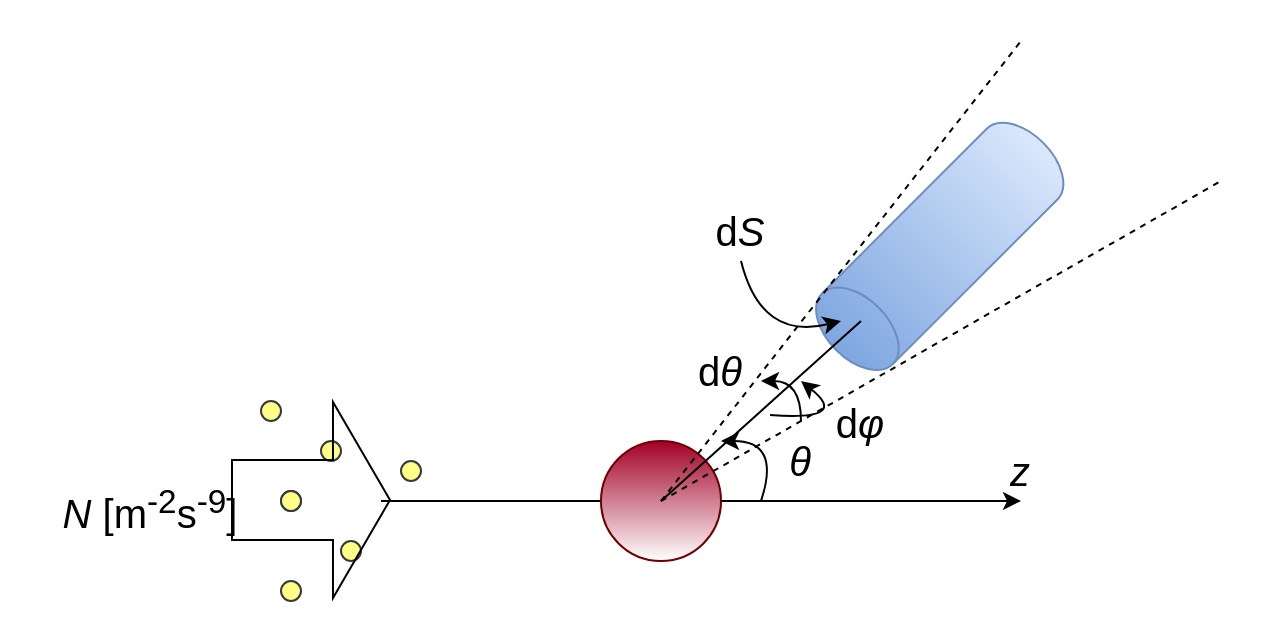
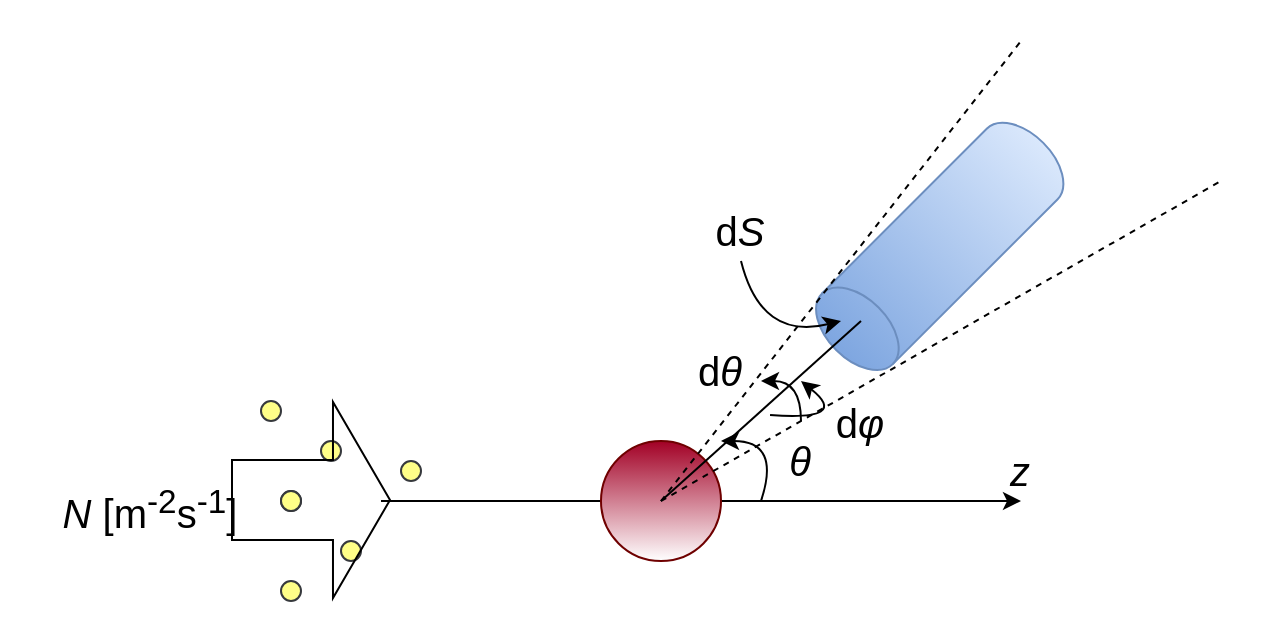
  <mxCell id="0" />
  <mxCell id="1" parent="0" />
  <mxCell id="2" value="" style="endArrow=classic;html=1;rounded=0;" edge="1" parent="1"><mxGeometry width="50" height="50" relative="1" as="geometry"><mxPoint x="190" y="250" as="sourcePoint" /><mxPoint x="510" y="250" as="targetPoint" /></mxGeometry></mxCell>
  <mxCell id="3" value="" style="ellipse;whiteSpace=wrap;html=1;aspect=fixed;fillColor=#a20025;strokeColor=#6F0000;fontColor=#ffffff;gradientColor=#FFFFFF;" vertex="1" parent="1"><mxGeometry x="300" y="220" width="60" height="60" as="geometry" /></mxCell>
  <mxCell id="4" value="" style="ellipse;whiteSpace=wrap;html=1;aspect=fixed;fillColor=#ffff88;strokeColor=#36393d;" vertex="1" parent="1"><mxGeometry x="160" y="220" width="10" height="10" as="geometry" /></mxCell>
  <mxCell id="5" value="" style="shape=cylinder3;whiteSpace=wrap;html=1;boundedLbl=1;backgroundOutline=1;size=15;rotation=-135;fillColor=#dae8fc;strokeColor=#6c8ebf;gradientColor=#7ea6e0;gradientDirection=north;" vertex="1" parent="1"><mxGeometry x="444.36" y="49.49" width="50" height="146.46" as="geometry" /></mxCell>
  <mxCell id="6" value="" style="ellipse;whiteSpace=wrap;html=1;aspect=fixed;fillColor=#ffff88;strokeColor=#36393d;" vertex="1" parent="1"><mxGeometry x="140" y="245" width="10" height="10" as="geometry" /></mxCell>
  <mxCell id="7" value="" style="ellipse;whiteSpace=wrap;html=1;aspect=fixed;fillColor=#ffff88;strokeColor=#36393d;" vertex="1" parent="1"><mxGeometry x="140" y="245" width="10" height="10" as="geometry" /></mxCell>
  <mxCell id="8" value="" style="ellipse;whiteSpace=wrap;html=1;aspect=fixed;fillColor=#ffff88;strokeColor=#36393d;" vertex="1" parent="1"><mxGeometry x="170" y="270" width="10" height="10" as="geometry" /></mxCell>
  <mxCell id="9" value="" style="ellipse;whiteSpace=wrap;html=1;aspect=fixed;fillColor=#ffff88;strokeColor=#36393d;" vertex="1" parent="1"><mxGeometry x="200" y="230" width="10" height="10" as="geometry" /></mxCell>
  <mxCell id="10" value="" style="ellipse;whiteSpace=wrap;html=1;aspect=fixed;fillColor=#ffff88;strokeColor=#36393d;" vertex="1" parent="1"><mxGeometry x="130" y="200" width="10" height="10" as="geometry" /></mxCell>
  <mxCell id="11" value="" style="ellipse;whiteSpace=wrap;html=1;aspect=fixed;fillColor=#ffff88;strokeColor=#36393d;" vertex="1" parent="1"><mxGeometry x="140" y="290" width="10" height="10" as="geometry" /></mxCell>
  <mxCell id="12" value="" style="shape=flexArrow;endArrow=classic;html=1;rounded=0;endWidth=57;endSize=9.17;width=40;" edge="1" parent="1"><mxGeometry width="50" height="50" relative="1" as="geometry"><mxPoint x="115" y="249.5" as="sourcePoint" /><mxPoint x="195" y="249.5" as="targetPoint" /></mxGeometry></mxCell>
  <mxCell id="13" value="" style="endArrow=none;html=1;rounded=0;" edge="1" parent="1"><mxGeometry width="50" height="50" relative="1" as="geometry"><mxPoint x="330" y="250" as="sourcePoint" /><mxPoint x="430" y="160" as="targetPoint" /></mxGeometry></mxCell>
  <mxCell id="14" value="" style="curved=1;endArrow=classic;html=1;rounded=0;" edge="1" parent="1"><mxGeometry width="50" height="50" relative="1" as="geometry"><mxPoint x="380" y="250" as="sourcePoint" /><mxPoint x="360" y="220" as="targetPoint" /><Array as="points"><mxPoint x="390" y="220" /></Array></mxGeometry></mxCell>
  <mxCell id="15" value="&lt;i style=&quot;font-size: 20px;&quot;&gt;θ&lt;/i&gt;" style="text;html=1;align=center;verticalAlign=middle;whiteSpace=wrap;rounded=0;" vertex="1" parent="1"><mxGeometry x="370" y="215" width="60" height="30" as="geometry" /></mxCell>
  <mxCell id="16" value="&lt;span style=&quot;font-size: 20px;&quot;&gt;&lt;i&gt;z&lt;/i&gt;&lt;/span&gt;" style="text;html=1;align=center;verticalAlign=middle;whiteSpace=wrap;rounded=0;" vertex="1" parent="1"><mxGeometry x="480" y="220" width="60" height="30" as="geometry" /></mxCell>
- <mxCell id="17" value="&lt;span style=&quot;font-size: 20px;&quot;&gt;&lt;i&gt;N &lt;/i&gt;[m&lt;sup&gt;-2&lt;/sup&gt;s&lt;sup&gt;-9&lt;/sup&gt;]&lt;/span&gt;" style="text;html=1;align=center;verticalAlign=middle;whiteSpace=wrap;rounded=0;" vertex="1" parent="1"><mxGeometry x="20" y="240" width="110" height="30" as="geometry" /></mxCell>
+ <mxCell id="17" value="&lt;span style=&quot;font-size: 20px;&quot;&gt;&lt;i&gt;N &lt;/i&gt;[m&lt;sup&gt;-2&lt;/sup&gt;s&lt;sup&gt;-1&lt;/sup&gt;]&lt;/span&gt;" style="text;html=1;align=center;verticalAlign=middle;whiteSpace=wrap;rounded=0;" vertex="1" parent="1"><mxGeometry x="20" y="240" width="110" height="30" as="geometry" /></mxCell>
  <mxCell id="18" value="" style="curved=1;endArrow=classic;html=1;rounded=0;" edge="1" parent="1"><mxGeometry width="50" height="50" relative="1" as="geometry"><mxPoint x="370" y="130" as="sourcePoint" /><mxPoint x="420" y="160" as="targetPoint" /><Array as="points"><mxPoint x="380" y="170" /></Array></mxGeometry></mxCell>
  <mxCell id="19" value="&lt;span style=&quot;font-size: 20px;&quot;&gt;d&lt;i&gt;S&lt;/i&gt;&lt;/span&gt;" style="text;html=1;align=center;verticalAlign=middle;whiteSpace=wrap;rounded=0;" vertex="1" parent="1"><mxGeometry x="340" y="100" width="60" height="30" as="geometry" /></mxCell>
  <mxCell id="20" value="" style="endArrow=none;dashed=1;html=1;rounded=0;" edge="1" parent="1"><mxGeometry width="50" height="50" relative="1" as="geometry"><mxPoint x="330" y="250" as="sourcePoint" /><mxPoint x="610" y="90" as="targetPoint" /></mxGeometry></mxCell>
  <mxCell id="21" value="" style="endArrow=none;dashed=1;html=1;rounded=0;" edge="1" parent="1"><mxGeometry width="50" height="50" relative="1" as="geometry"><mxPoint x="330" y="250" as="sourcePoint" /><mxPoint x="510" y="20" as="targetPoint" /></mxGeometry></mxCell>
  <mxCell id="22" value="" style="curved=1;endArrow=classic;html=1;rounded=0;" edge="1" parent="1"><mxGeometry width="50" height="50" relative="1" as="geometry"><mxPoint x="400" y="210" as="sourcePoint" /><mxPoint x="380" y="190" as="targetPoint" /><Array as="points"><mxPoint x="400" y="190" /></Array></mxGeometry></mxCell>
  <mxCell id="23" value="" style="curved=1;endArrow=classic;html=1;rounded=0;exitX=0.242;exitY=-0.267;exitDx=0;exitDy=0;exitPerimeter=0;" edge="1" parent="1" source="15"><mxGeometry width="50" height="50" relative="1" as="geometry"><mxPoint x="375" y="210" as="sourcePoint" /><mxPoint x="400" y="190" as="targetPoint" /><Array as="points"><mxPoint x="425" y="210" /></Array></mxGeometry></mxCell>
  <mxCell id="24" value="&lt;span style=&quot;font-size: 20px;&quot;&gt;d&lt;i&gt;θ&lt;/i&gt;&lt;/span&gt;" style="text;html=1;align=center;verticalAlign=middle;whiteSpace=wrap;rounded=0;" vertex="1" parent="1"><mxGeometry x="330" y="170" width="60" height="30" as="geometry" /></mxCell>
  <mxCell id="25" value="&lt;span style=&quot;font-size: 20px;&quot;&gt;d&lt;i&gt;φ&lt;/i&gt;&lt;/span&gt;" style="text;html=1;align=center;verticalAlign=middle;whiteSpace=wrap;rounded=0;" vertex="1" parent="1"><mxGeometry x="400" y="195.95" width="60" height="30" as="geometry" /></mxCell>
